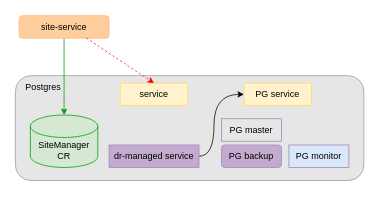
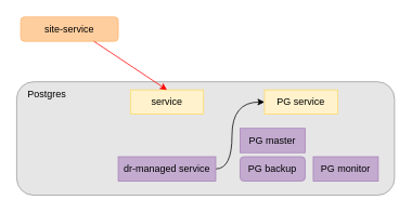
  <mxCell id="0" />
  <mxCell id="1" parent="0" />
  <mxCell id="2" value="" style="rounded=1;whiteSpace=wrap;html=1;strokeColor=#999999;fillColor=#E6E6E6;" vertex="1" parent="1"><mxGeometry x="20" y="100" width="465" height="140" as="geometry" /></mxCell>
- <mxCell id="3" style="edgeStyle=orthogonalEdgeStyle;curved=1;rounded=0;orthogonalLoop=1;jettySize=auto;html=1;exitX=0.5;exitY=1;exitDx=0;exitDy=0;entryX=0.5;entryY=0;entryDx=0;entryDy=0;entryPerimeter=0;strokeColor=#009900;" edge="1" parent="1" source="4" target="6"><mxGeometry relative="1" as="geometry" /></mxCell>
  <mxCell id="4" value="site-service" style="rounded=1;whiteSpace=wrap;html=1;strokeColor=#FFB570;fillColor=#FFCE9F;" vertex="1" parent="1"><mxGeometry x="25" y="20" width="120" height="30" as="geometry" /></mxCell>
  <mxCell id="5" value="Postgres" style="text;html=1;strokeColor=none;fillColor=none;align=center;verticalAlign=middle;whiteSpace=wrap;rounded=0;" vertex="1" parent="1"><mxGeometry x="20" y="100" width="75" height="30" as="geometry" /></mxCell>
- <mxCell id="6" value="SiteManager CR" style="shape=cylinder3;whiteSpace=wrap;html=1;boundedLbl=1;backgroundOutline=1;size=15;strokeColor=#009900;fillColor=#D5E8D4;" vertex="1" parent="1"><mxGeometry x="40" y="152.5" width="90" height="70" as="geometry" /></mxCell>
  <mxCell id="7" value="service" style="rounded=0;whiteSpace=wrap;html=1;strokeColor=#FFD966;fillColor=#FFF2CC;" vertex="1" parent="1"><mxGeometry x="160" y="110" width="90" height="30" as="geometry" /></mxCell>
  <mxCell id="8" style="edgeStyle=orthogonalEdgeStyle;curved=1;rounded=0;orthogonalLoop=1;jettySize=auto;html=1;entryX=0;entryY=0.5;entryDx=0;entryDy=0;" edge="1" parent="1" source="9" target="10"><mxGeometry relative="1" as="geometry"><Array as="points"><mxPoint x="285" y="208" /><mxPoint x="285" y="125" /></Array></mxGeometry></mxCell>
  <mxCell id="9" value="dr-managed service" style="rounded=0;whiteSpace=wrap;html=1;strokeColor=#A680B8;fillColor=#C3ABD0;" vertex="1" parent="1"><mxGeometry x="145" y="192.5" width="120" height="30" as="geometry" /></mxCell>
  <mxCell id="10" value="PG service" style="rounded=0;whiteSpace=wrap;html=1;strokeColor=#FFD966;fillColor=#FFF2CC;" vertex="1" parent="1"><mxGeometry x="325" y="110" width="90" height="30" as="geometry" /></mxCell>
- <mxCell id="11" value="PG master" style="rounded=0;whiteSpace=wrap;html=1;strokeColor=#A680B8;fillColor=#e6e6e6;" vertex="1" parent="1"><mxGeometry x="295" y="157.5" width="80" height="30" as="geometry" /></mxCell>
+ <mxCell id="11" value="PG master" style="rounded=0;whiteSpace=wrap;html=1;strokeColor=#A680B8;fillColor=#C3ABD0;" vertex="1" parent="1"><mxGeometry x="295" y="157.5" width="80" height="30" as="geometry" /></mxCell>
  <mxCell id="12" value="PG backup" style="whiteSpace=wrap;html=1;strokeColor=#A680B8;fillColor=#C3ABD0;rounded=1;" vertex="1" parent="1"><mxGeometry x="295" y="192.5" width="80" height="30" as="geometry" /></mxCell>
- <mxCell id="13" value="PG monitor" style="rounded=0;whiteSpace=wrap;html=1;strokeColor=#A680B8;fillColor=#dae8fc;" vertex="1" parent="1"><mxGeometry x="385" y="192.5" width="80" height="30" as="geometry" /></mxCell>
- <mxCell id="14" value="" style="endArrow=classic;html=1;rounded=0;strokeColor=#FF0000;curved=1;exitX=0.75;exitY=1;exitDx=0;exitDy=0;entryX=0.5;entryY=0;entryDx=0;entryDy=0;dashed=1;" edge="1" parent="1" source="4" target="7"><mxGeometry width="50" height="50" relative="1" as="geometry"><mxPoint x="165" y="100" as="sourcePoint" /><mxPoint x="215" y="50" as="targetPoint" /></mxGeometry></mxCell>
+ <mxCell id="13" value="PG monitor" style="rounded=0;whiteSpace=wrap;html=1;strokeColor=#A680B8;fillColor=#C3ABD0;" vertex="1" parent="1"><mxGeometry x="385" y="192.5" width="80" height="30" as="geometry" /></mxCell>
+ <mxCell id="14" value="" style="endArrow=classic;html=1;rounded=0;strokeColor=#FF0000;curved=1;exitX=0.75;exitY=1;exitDx=0;exitDy=0;entryX=0.5;entryY=0;entryDx=0;entryDy=0;" edge="1" parent="1" source="4" target="7"><mxGeometry width="50" height="50" relative="1" as="geometry"><mxPoint x="165" y="100" as="sourcePoint" /><mxPoint x="215" y="50" as="targetPoint" /></mxGeometry></mxCell>
